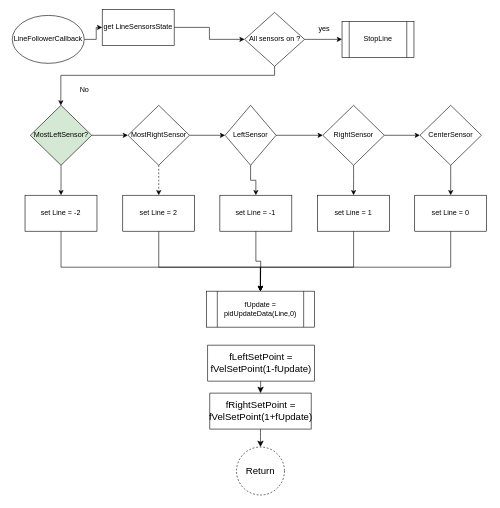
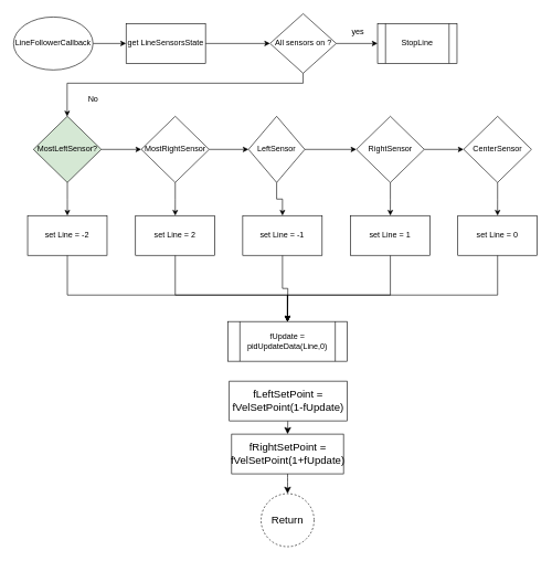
  <mxCell id="0" />
  <mxCell id="1" parent="0" />
  <mxCell id="2" value="" style="edgeStyle=orthogonalEdgeStyle;rounded=0;orthogonalLoop=1;jettySize=auto;html=1;" edge="1" parent="1" source="3" target="5"><mxGeometry relative="1" as="geometry" /></mxCell>
  <mxCell id="3" value="&lt;div&gt;LineFollowerCallback&lt;/div&gt;" style="ellipse;whiteSpace=wrap;html=1;" parent="1" vertex="1"><mxGeometry y="25" width="120" height="80" as="geometry" x="20" /></mxCell>
  <mxCell id="4" value="" style="edgeStyle=orthogonalEdgeStyle;rounded=0;orthogonalLoop=1;jettySize=auto;html=1;" edge="1" parent="1" source="5" target="8"><mxGeometry relative="1" as="geometry" /></mxCell>
- <mxCell id="5" value="get LineSensorsState" style="whiteSpace=wrap;html=1;" vertex="1" parent="1"><mxGeometry x="170" y="15" width="120" height="60" as="geometry" /></mxCell>
+ <mxCell id="5" value="get LineSensorsState" style="whiteSpace=wrap;html=1;" vertex="1" parent="1"><mxGeometry x="190" y="35" width="120" height="60" as="geometry" /></mxCell>
  <mxCell id="6" style="edgeStyle=orthogonalEdgeStyle;rounded=0;orthogonalLoop=1;jettySize=auto;html=1;entryX=0;entryY=0.5;entryDx=0;entryDy=0;" edge="1" parent="1" source="8" target="9"><mxGeometry relative="1" as="geometry" /></mxCell>
  <mxCell id="7" value="" style="edgeStyle=orthogonalEdgeStyle;rounded=0;orthogonalLoop=1;jettySize=auto;html=1;" edge="1" parent="1" source="8" target="13"><mxGeometry relative="1" as="geometry"><Array as="points"><mxPoint x="458" y="125" /><mxPoint x="101" y="125" /></Array></mxGeometry></mxCell>
  <mxCell id="8" value="All sensors on ?" style="rhombus;whiteSpace=wrap;html=1;" vertex="1" parent="1"><mxGeometry x="407.5" y="20" width="100" height="90" as="geometry" /></mxCell>
  <mxCell id="9" value="StopLine" style="shape=process;whiteSpace=wrap;html=1;backgroundOutline=1;" vertex="1" parent="1"><mxGeometry x="570" y="35" width="120" height="60" as="geometry" /></mxCell>
  <mxCell id="10" value="yes" style="text;html=1;align=center;verticalAlign=middle;resizable=0;points=[];autosize=1;strokeColor=none;fillColor=none;" vertex="1" parent="1"><mxGeometry x="520" y="33" width="40" height="30" as="geometry" /></mxCell>
  <mxCell id="11" value="" style="edgeStyle=orthogonalEdgeStyle;rounded=0;orthogonalLoop=1;jettySize=auto;html=1;" edge="1" parent="1" source="13" target="27"><mxGeometry relative="1" as="geometry" /></mxCell>
  <mxCell id="12" style="edgeStyle=orthogonalEdgeStyle;rounded=0;orthogonalLoop=1;jettySize=auto;html=1;entryX=0;entryY=0.5;entryDx=0;entryDy=0;" edge="1" parent="1" source="13" target="17"><mxGeometry relative="1" as="geometry" /></mxCell>
  <mxCell id="13" value="MostLeftSensor?" style="rhombus;whiteSpace=wrap;html=1;fillColor=#d5e8d4;" vertex="1" parent="1"><mxGeometry x="50" y="175" width="102.5" height="100" as="geometry" /></mxCell>
  <mxCell id="14" value="No" style="text;html=1;align=center;verticalAlign=middle;resizable=0;points=[];autosize=1;strokeColor=none;fillColor=none;" vertex="1" parent="1"><mxGeometry x="120" y="135" width="40" height="30" as="geometry" /></mxCell>
- <mxCell id="15" style="edgeStyle=orthogonalEdgeStyle;rounded=0;orthogonalLoop=1;jettySize=auto;html=1;entryX=0.5;entryY=0;entryDx=0;entryDy=0;dashed=1;" edge="1" parent="1" source="17" target="29"><mxGeometry relative="1" as="geometry" /></mxCell>
+ <mxCell id="15" style="edgeStyle=orthogonalEdgeStyle;rounded=0;orthogonalLoop=1;jettySize=auto;html=1;entryX=0.5;entryY=0;entryDx=0;entryDy=0;" edge="1" parent="1" source="17" target="29"><mxGeometry relative="1" as="geometry" /></mxCell>
  <mxCell id="16" style="edgeStyle=orthogonalEdgeStyle;rounded=0;orthogonalLoop=1;jettySize=auto;html=1;entryX=0;entryY=0.5;entryDx=0;entryDy=0;" edge="1" parent="1" source="17" target="20"><mxGeometry relative="1" as="geometry" /></mxCell>
  <mxCell id="17" value="MostRightSensor" style="rhombus;whiteSpace=wrap;html=1;" vertex="1" parent="1"><mxGeometry x="213" y="175" width="102.5" height="100" as="geometry" /></mxCell>
  <mxCell id="18" style="edgeStyle=orthogonalEdgeStyle;rounded=0;orthogonalLoop=1;jettySize=auto;html=1;entryX=0.5;entryY=0;entryDx=0;entryDy=0;" edge="1" parent="1" source="20" target="31"><mxGeometry relative="1" as="geometry" /></mxCell>
  <mxCell id="19" style="edgeStyle=orthogonalEdgeStyle;rounded=0;orthogonalLoop=1;jettySize=auto;html=1;entryX=0;entryY=0.5;entryDx=0;entryDy=0;" edge="1" parent="1" source="20" target="23"><mxGeometry relative="1" as="geometry" /></mxCell>
  <mxCell id="20" value="LeftSensor" style="rhombus;whiteSpace=wrap;html=1;" vertex="1" parent="1"><mxGeometry x="375" y="175" width="85" height="100" as="geometry" /></mxCell>
  <mxCell id="21" style="edgeStyle=orthogonalEdgeStyle;rounded=0;orthogonalLoop=1;jettySize=auto;html=1;entryX=0.5;entryY=0;entryDx=0;entryDy=0;" edge="1" parent="1" source="23" target="33"><mxGeometry relative="1" as="geometry" /></mxCell>
  <mxCell id="22" style="edgeStyle=orthogonalEdgeStyle;rounded=0;orthogonalLoop=1;jettySize=auto;html=1;entryX=0;entryY=0.5;entryDx=0;entryDy=0;" edge="1" parent="1" source="23" target="25"><mxGeometry relative="1" as="geometry" /></mxCell>
  <mxCell id="23" value="RightSensor" style="rhombus;whiteSpace=wrap;html=1;" vertex="1" parent="1"><mxGeometry x="538" y="175" width="102.5" height="100" as="geometry" /></mxCell>
  <mxCell id="24" style="edgeStyle=orthogonalEdgeStyle;rounded=0;orthogonalLoop=1;jettySize=auto;html=1;entryX=0.5;entryY=0;entryDx=0;entryDy=0;" edge="1" parent="1" source="25" target="35"><mxGeometry relative="1" as="geometry" /></mxCell>
  <mxCell id="25" value="CenterSensor" style="rhombus;whiteSpace=wrap;html=1;" vertex="1" parent="1"><mxGeometry x="700" y="175" width="102.5" height="100" as="geometry" /></mxCell>
  <mxCell id="26" style="edgeStyle=orthogonalEdgeStyle;rounded=0;orthogonalLoop=1;jettySize=auto;html=1;" edge="1" parent="1" source="27"><mxGeometry relative="1" as="geometry"><mxPoint x="434" y="485" as="targetPoint" /><Array as="points"><mxPoint x="101" y="445" /><mxPoint x="434" y="445" /></Array></mxGeometry></mxCell>
  <mxCell id="27" value="set Line = -2" style="whiteSpace=wrap;html=1;" vertex="1" parent="1"><mxGeometry x="41.25" y="325" width="120" height="60" as="geometry" /></mxCell>
  <mxCell id="28" style="edgeStyle=orthogonalEdgeStyle;rounded=0;orthogonalLoop=1;jettySize=auto;html=1;entryX=0.5;entryY=0;entryDx=0;entryDy=0;" edge="1" parent="1" source="29"><mxGeometry relative="1" as="geometry"><mxPoint x="433.875" y="485" as="targetPoint" /><Array as="points"><mxPoint x="264" y="445" /><mxPoint x="434" y="445" /></Array></mxGeometry></mxCell>
  <mxCell id="29" value="set Line = 2" style="whiteSpace=wrap;html=1;" vertex="1" parent="1"><mxGeometry x="204.25" y="325" width="120" height="60" as="geometry" /></mxCell>
  <mxCell id="30" style="edgeStyle=orthogonalEdgeStyle;rounded=0;orthogonalLoop=1;jettySize=auto;html=1;entryX=0.5;entryY=0;entryDx=0;entryDy=0;" edge="1" parent="1" source="31"><mxGeometry relative="1" as="geometry"><mxPoint x="433.875" y="485" as="targetPoint" /></mxGeometry></mxCell>
  <mxCell id="31" value="set Line = -1" style="whiteSpace=wrap;html=1;" vertex="1" parent="1"><mxGeometry x="366.25" y="325" width="120" height="60" as="geometry" /></mxCell>
  <mxCell id="32" style="edgeStyle=orthogonalEdgeStyle;rounded=0;orthogonalLoop=1;jettySize=auto;html=1;entryX=0.5;entryY=0;entryDx=0;entryDy=0;" edge="1" parent="1" source="33"><mxGeometry relative="1" as="geometry"><mxPoint x="433.875" y="485" as="targetPoint" /><Array as="points"><mxPoint x="589" y="445" /><mxPoint x="434" y="445" /></Array></mxGeometry></mxCell>
  <mxCell id="33" value="set Line = 1" style="whiteSpace=wrap;html=1;" vertex="1" parent="1"><mxGeometry x="529.25" y="325" width="120" height="60" as="geometry" /></mxCell>
  <mxCell id="34" style="edgeStyle=orthogonalEdgeStyle;rounded=0;orthogonalLoop=1;jettySize=auto;html=1;entryX=0.5;entryY=0;entryDx=0;entryDy=0;" edge="1" parent="1" source="35"><mxGeometry relative="1" as="geometry"><mxPoint x="433.875" y="485" as="targetPoint" /><Array as="points"><mxPoint x="751" y="445" /><mxPoint x="434" y="445" /></Array></mxGeometry></mxCell>
  <mxCell id="35" value="set Line = 0" style="whiteSpace=wrap;html=1;" vertex="1" parent="1"><mxGeometry x="691.25" y="325" width="120" height="60" as="geometry" /></mxCell>
  <mxCell id="36" value="fUpdate = pidUpdateData(Line,0)" style="shape=process;whiteSpace=wrap;html=1;backgroundOutline=1;" vertex="1" parent="1"><mxGeometry x="344" y="485" width="180" height="60" as="geometry" /></mxCell>
  <mxCell id="37" style="edgeStyle=none;curved=1;rounded=0;orthogonalLoop=1;jettySize=auto;html=1;entryX=0.5;entryY=0;entryDx=0;entryDy=0;fontSize=12;startSize=8;endSize=8;" edge="1" parent="1" source="38" target="40"><mxGeometry relative="1" as="geometry" /></mxCell>
  <mxCell id="38" value="fLeftSetPoint = fVelSetPoint(1-fUpdate)" style="whiteSpace=wrap;html=1;fontSize=16;" vertex="1" parent="1"><mxGeometry x="346" y="575" width="178" height="60" as="geometry" /></mxCell>
  <mxCell id="39" value="" style="edgeStyle=none;curved=1;rounded=0;orthogonalLoop=1;jettySize=auto;html=1;fontSize=12;startSize=8;endSize=8;" edge="1" parent="1" source="40" target="41"><mxGeometry relative="1" as="geometry" /></mxCell>
  <mxCell id="40" value="fRightSetPoint = fVelSetPoint(1+fUpdate)" style="whiteSpace=wrap;html=1;fontSize=16;" vertex="1" parent="1"><mxGeometry x="349.5" y="655" width="169" height="60" as="geometry" /></mxCell>
  <mxCell id="41" value="Return" style="ellipse;whiteSpace=wrap;html=1;fontSize=16;dashed=1;" vertex="1" parent="1"><mxGeometry x="394" y="745" width="80" height="80" as="geometry" /></mxCell>
